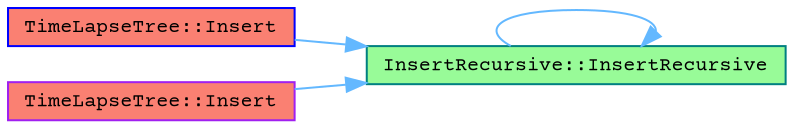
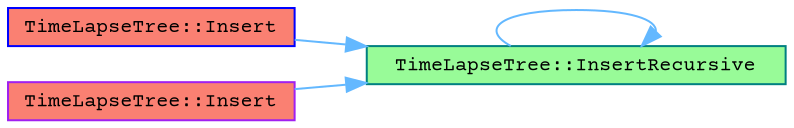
  digraph {
    rankdir=RL
    fontname="Courier Prime"
    node [fillcolor=salmon fontname="Courier Prime" fontsize=10 shape=box style=filled]
    edge [color=steelblue1 dir=back fontname="Courier Prime" fontsize=10 labelfontname=Helvetica labelfontsize=10 style=solid]
-   n1 [color=teal fillcolor=palegreen fontcolor=black height=0.2 label="InsertRecursive::InsertRecursive" width=0.4]
+   n1 [color=teal fillcolor=palegreen fontcolor=black height=0.2 label="TimeLapseTree::InsertRecursive" width=0.4]
    n2 [color=blue height=0.2 label="TimeLapseTree::Insert" width=0.4]
    n3 [color=purple height=0.2 label="TimeLapseTree::Insert" width=0.4]
    n1 -> n1
    n1 -> n2
    n1 -> n3
  }
